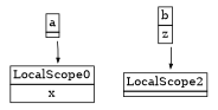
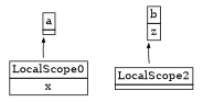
  digraph {
    rankdir=BT
    ranksep=0.25
    node [shape=none]
    edge [arrowsize=0.5]
    n1 [label=<<TABLE BORDER="0" CELLBORDER="1" CELLSPACING="0"><TR><TD COLSPAN = "1">LocalScope0</TD></TR><TR><TD>x</TD></TR></TABLE>>]
    n2 [label=<<TABLE BORDER="0" CELLBORDER="1" CELLSPACING="0"><TR><TD COLSPAN = "0">a</TD></TR><TR><TD></TD></TR></TABLE>>]
    n3 [label=<<TABLE BORDER="0" CELLBORDER="1" CELLSPACING="0"><TR><TD COLSPAN = "0">LocalScope2</TD></TR><TR><TD></TD></TR></TABLE>>]
    n4 [label=<<TABLE BORDER="0" CELLBORDER="1" CELLSPACING="0"><TR><TD COLSPAN = "1">b</TD></TR><TR><TD>z</TD></TR></TABLE>>]
-   n2 -> n1
-   n4 -> n3
+   n1 -> n2
+   n3 -> n4
  }
